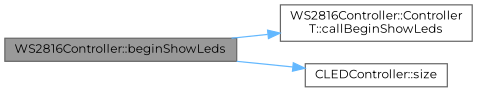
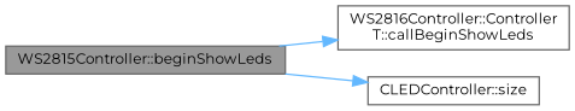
  digraph {
    fontname=Montserrat
    rankdir=LR
    node [color=grey40 fillcolor=white fontname=Montserrat fontsize=10 shape=box style=filled]
    edge [color=steelblue1 fontname=Montserrat fontsize=10 labelfontname=Helvetica labelfontsize=10 style=solid]
-   n1 [color=gray40 fillcolor=grey60 fontcolor=black height=0.2 label="WS2816Controller::beginShowLeds" width=0.4]
+   n1 [color=gray40 fillcolor=grey60 fontcolor=black height=0.2 label="WS2815Controller::beginShowLeds" width=0.4]
    n2 [height=0.2 label="WS2816Controller::Controller\lT::callBeginShowLeds" width=0.4]
    n3 [height=0.2 label="CLEDController::size" width=0.4]
    n1 -> n2
    n1 -> n3
  }
